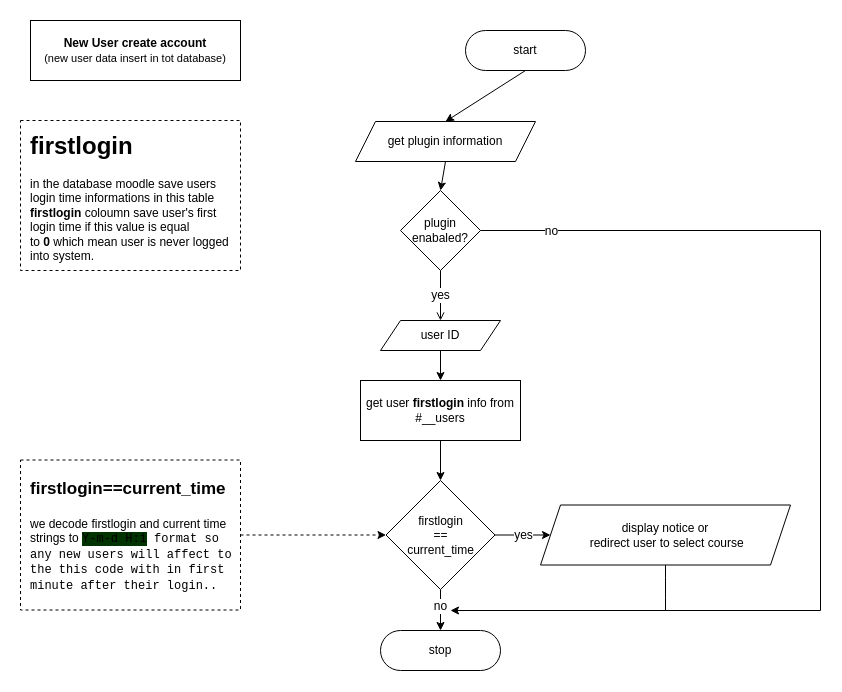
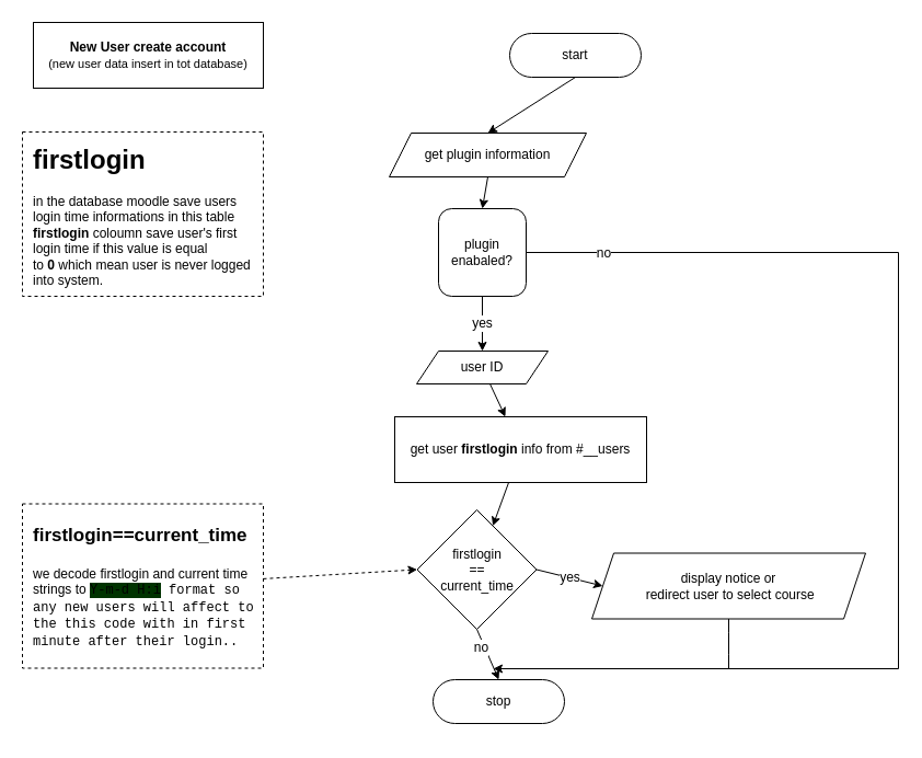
  <mxCell id="0" />
  <mxCell id="1" parent="0" />
  <mxCell id="2" value="&lt;b&gt;New User create account&lt;/b&gt;&lt;br&gt;&lt;span style=&quot;&quot;&gt;&lt;font style=&quot;font-size: 11px;&quot;&gt;(new user data insert in tot database)&lt;/font&gt;&lt;/span&gt;" style="rounded=0;whiteSpace=wrap;html=1;" parent="1" vertex="1"><mxGeometry x="30" y="20" width="210" height="60" as="geometry" /></mxCell>
  <mxCell id="3" value="" style="edgeStyle=none;html=1;fontSize=12;" parent="1" source="4" target="8" edge="1"><mxGeometry relative="1" as="geometry" /></mxCell>
  <mxCell id="4" value="&lt;font style=&quot;font-size: 12px;&quot;&gt;user ID&lt;/font&gt;" style="shape=parallelogram;perimeter=parallelogramPerimeter;whiteSpace=wrap;html=1;fixedSize=1;fontSize=11;" parent="1" vertex="1"><mxGeometry x="380" y="320" width="120" height="30" as="geometry" /></mxCell>
  <mxCell id="5" style="edgeStyle=none;html=1;exitX=0.5;exitY=1;exitDx=0;exitDy=0;entryX=0.5;entryY=0;entryDx=0;entryDy=0;fontSize=12;" parent="1" source="6" target="16" edge="1"><mxGeometry relative="1" as="geometry" /></mxCell>
  <mxCell id="6" value="start" style="rounded=1;whiteSpace=wrap;html=1;fontSize=12;arcSize=50;" parent="1" vertex="1"><mxGeometry x="465" y="30" width="120" height="40" as="geometry" /></mxCell>
  <mxCell id="7" value="" style="edgeStyle=none;html=1;fontSize=12;" parent="1" source="8" target="12" edge="1"><mxGeometry relative="1" as="geometry" /></mxCell>
- <mxCell id="8" value="get user &lt;b&gt;firstlogin&lt;/b&gt; info from #__users" style="whiteSpace=wrap;html=1;fontSize=12;" parent="1" vertex="1"><mxGeometry x="360" y="380" width="160" height="60" as="geometry" /></mxCell>
+ <mxCell id="8" value="get user &lt;b&gt;firstlogin&lt;/b&gt; info from #__users" style="whiteSpace=wrap;html=1;fontSize=12;" parent="1" vertex="1"><mxGeometry x="360" y="380" width="230" height="60" as="geometry" /></mxCell>
  <mxCell id="9" value="yes" style="edgeStyle=none;html=1;exitX=1;exitY=0.5;exitDx=0;exitDy=0;entryX=0;entryY=0.5;entryDx=0;entryDy=0;fontSize=12;" parent="1" source="12" target="17" edge="1"><mxGeometry relative="1" as="geometry" /></mxCell>
  <mxCell id="10" style="edgeStyle=none;html=1;exitX=0.5;exitY=1;exitDx=0;exitDy=0;entryX=0.5;entryY=0;entryDx=0;entryDy=0;fontSize=12;" parent="1" source="12" target="18" edge="1"><mxGeometry relative="1" as="geometry" /></mxCell>
  <mxCell id="11" value="no" style="edgeLabel;html=1;align=center;verticalAlign=middle;resizable=0;points=[];fontSize=12;" parent="10" vertex="1" connectable="0"><mxGeometry x="-0.493" y="3" relative="1" as="geometry"><mxPoint x="-4" y="6" as="offset" /></mxGeometry></mxCell>
- <mxCell id="12" value="firstlogin&lt;br&gt;==&lt;br&gt;current_time" style="rhombus;whiteSpace=wrap;html=1;" parent="1" vertex="1"><mxGeometry x="385.5" y="480" width="109" height="109" as="geometry" /></mxCell>
- <mxCell id="13" value="yes" style="edgeStyle=none;html=1;exitX=0.5;exitY=1;exitDx=0;exitDy=0;entryX=0.5;entryY=0;entryDx=0;entryDy=0;fontSize=12;endArrow=open;" parent="1" source="14" target="4" edge="1"><mxGeometry relative="1" as="geometry" /></mxCell>
- <mxCell id="14" value="plugin enabaled?" style="rhombus;whiteSpace=wrap;html=1;fontSize=12;" parent="1" vertex="1"><mxGeometry x="400" y="190" width="80" height="80" as="geometry" /></mxCell>
+ <mxCell id="12" value="firstlogin&lt;br&gt;==&lt;br&gt;current_time" style="rhombus;whiteSpace=wrap;html=1;" parent="1" vertex="1"><mxGeometry x="380.5" y="465" width="109" height="109" as="geometry" /></mxCell>
+ <mxCell id="13" value="yes" style="edgeStyle=none;html=1;exitX=0.5;exitY=1;exitDx=0;exitDy=0;entryX=0.5;entryY=0;entryDx=0;entryDy=0;fontSize=12;" parent="1" source="14" target="4" edge="1"><mxGeometry relative="1" as="geometry" /></mxCell>
+ <mxCell id="14" value="plugin enabaled?" style="whiteSpace=wrap;html=1;fontSize=12;rounded=1;" parent="1" vertex="1"><mxGeometry x="400" y="190" width="80" height="80" as="geometry" /></mxCell>
  <mxCell id="15" style="edgeStyle=none;html=1;exitX=0.5;exitY=1;exitDx=0;exitDy=0;entryX=0.5;entryY=0;entryDx=0;entryDy=0;fontSize=12;" parent="1" source="16" target="14" edge="1"><mxGeometry relative="1" as="geometry" /></mxCell>
  <mxCell id="16" value="get plugin information" style="shape=parallelogram;perimeter=parallelogramPerimeter;whiteSpace=wrap;html=1;fixedSize=1;fontSize=12;" parent="1" vertex="1"><mxGeometry x="355" y="121" width="180" height="40" as="geometry" /></mxCell>
  <mxCell id="17" value="display notice or&lt;br&gt;&amp;nbsp;redirect user to select course" style="shape=parallelogram;perimeter=parallelogramPerimeter;whiteSpace=wrap;html=1;fixedSize=1;fontSize=12;" parent="1" vertex="1"><mxGeometry x="540" y="504.5" width="250" height="60" as="geometry" /></mxCell>
- <mxCell id="18" value="stop" style="rounded=1;whiteSpace=wrap;html=1;fontSize=12;arcSize=50;" parent="1" vertex="1"><mxGeometry x="380" y="630" width="120" height="40" as="geometry" /></mxCell>
+ <mxCell id="18" value="stop" style="rounded=1;whiteSpace=wrap;html=1;fontSize=12;arcSize=50;" parent="1" vertex="1"><mxGeometry x="395" y="620" width="120" height="40" as="geometry" /></mxCell>
  <mxCell id="19" value="" style="group" parent="1" vertex="1" connectable="0"><mxGeometry x="665" y="230" width="155" height="380" as="geometry" /></mxCell>
  <mxCell id="20" style="edgeStyle=orthogonalEdgeStyle;html=1;exitX=0.5;exitY=1;exitDx=0;exitDy=0;fontSize=12;endArrow=none;endFill=0;" parent="19" source="17" edge="1"><mxGeometry relative="1" as="geometry"><mxPoint y="380" as="targetPoint" /></mxGeometry></mxCell>
  <mxCell id="21" style="edgeStyle=orthogonalEdgeStyle;html=1;fontSize=12;endArrow=classic;endFill=1;rounded=0;" parent="19" source="14" edge="1"><mxGeometry relative="1" as="geometry"><mxPoint x="-215" y="380" as="targetPoint" /><mxPoint x="-185" as="sourcePoint" /><Array as="points"><mxPoint x="155" /><mxPoint x="155" y="380" /></Array></mxGeometry></mxCell>
  <mxCell id="22" value="no" style="edgeLabel;html=1;align=center;verticalAlign=middle;resizable=0;points=[];fontSize=12;" parent="21" vertex="1" connectable="0"><mxGeometry x="-0.872" relative="1" as="geometry"><mxPoint as="offset" /></mxGeometry></mxCell>
  <mxCell id="23" value="&lt;h1&gt;firstlogin&lt;/h1&gt;&lt;p&gt;in the database moodle save users login time informations in this table &lt;b&gt;firstlogin&lt;/b&gt; coloumn save user's first login time if this value is equal to&amp;nbsp;&lt;b&gt;0&lt;/b&gt;&amp;nbsp;which mean user is never logged into system.&lt;/p&gt;" style="text;html=1;strokeColor=default;fillColor=none;spacing=10;spacingTop=-19;whiteSpace=wrap;overflow=hidden;rounded=0;dashed=1;perimeterSpacing=0;labelBorderColor=none;labelBackgroundColor=none;" parent="1" vertex="1"><mxGeometry x="20" y="120" width="220" height="150" as="geometry" /></mxCell>
  <mxCell id="24" style="edgeStyle=none;html=1;entryX=0;entryY=0.5;entryDx=0;entryDy=0;dashed=1;fontFamily=Helvetica;fontSize=12;fontColor=#F0F0F0;" edge="1" parent="1" source="25" target="12"><mxGeometry relative="1" as="geometry" /></mxCell>
  <mxCell id="25" value="&lt;h1&gt;&lt;font style=&quot;font-size: 17px;&quot;&gt;firstlogin==current_time&lt;/font&gt;&lt;/h1&gt;&lt;p style=&quot;&quot;&gt;we decode firstlogin and current time strings to &lt;span style=&quot;font-family: Consolas, &amp;quot;Courier New&amp;quot;, monospace; background-color: rgb(0, 51, 0);&quot;&gt;Y-m-d H:i&lt;/span&gt;&lt;span style=&quot;font-family: Consolas, &amp;quot;Courier New&amp;quot;, monospace;&quot;&gt;&lt;font style=&quot;font-size: 12px;&quot;&gt;&amp;nbsp;format so any new users will affect to the this code with in first minute after their login..&lt;/font&gt;&lt;/span&gt;&lt;/p&gt;" style="text;html=1;strokeColor=default;fillColor=none;spacing=10;spacingTop=-19;whiteSpace=wrap;overflow=hidden;rounded=0;dashed=1;perimeterSpacing=0;labelBorderColor=none;labelBackgroundColor=none;" vertex="1" parent="1"><mxGeometry x="20" y="459.5" width="220" height="150" as="geometry" /></mxCell>
